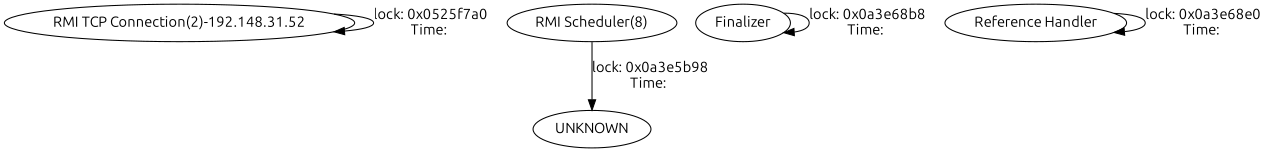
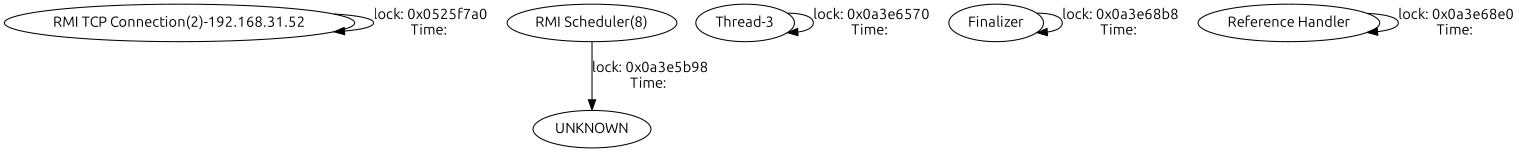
  digraph {
    fontname=Ubuntu
    node [fontname=Ubuntu]
    edge [fontname=Ubuntu]
-   "RMI TCP Connection(2)-192.168.31.52" [label="RMI TCP Connection(2)-192.148.31.52"]
+   "RMI TCP Connection(2)-192.168.31.52"
    n2 [label="RMI Scheduler(8)"]
    UNKNOWN
+   "Thread-3"
    Finalizer
    "Reference Handler"
    "RMI TCP Connection(2)-192.168.31.52" -> "RMI TCP Connection(2)-192.168.31.52" [label="lock: 0x0525f7a0\nTime: "]
    n2 -> UNKNOWN [label="lock: 0x0a3e5b98\nTime: "]
+   "Thread-3" -> "Thread-3" [label="lock: 0x0a3e6570\nTime: "]
    Finalizer -> Finalizer [label="lock: 0x0a3e68b8\nTime: "]
    "Reference Handler" -> "Reference Handler" [label="lock: 0x0a3e68e0\nTime: "]
  }
